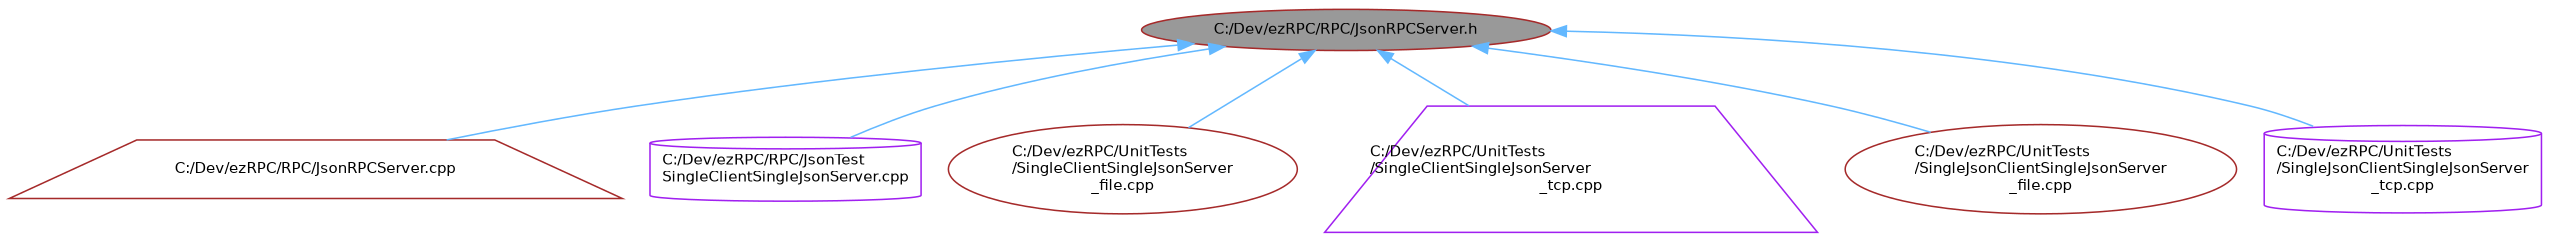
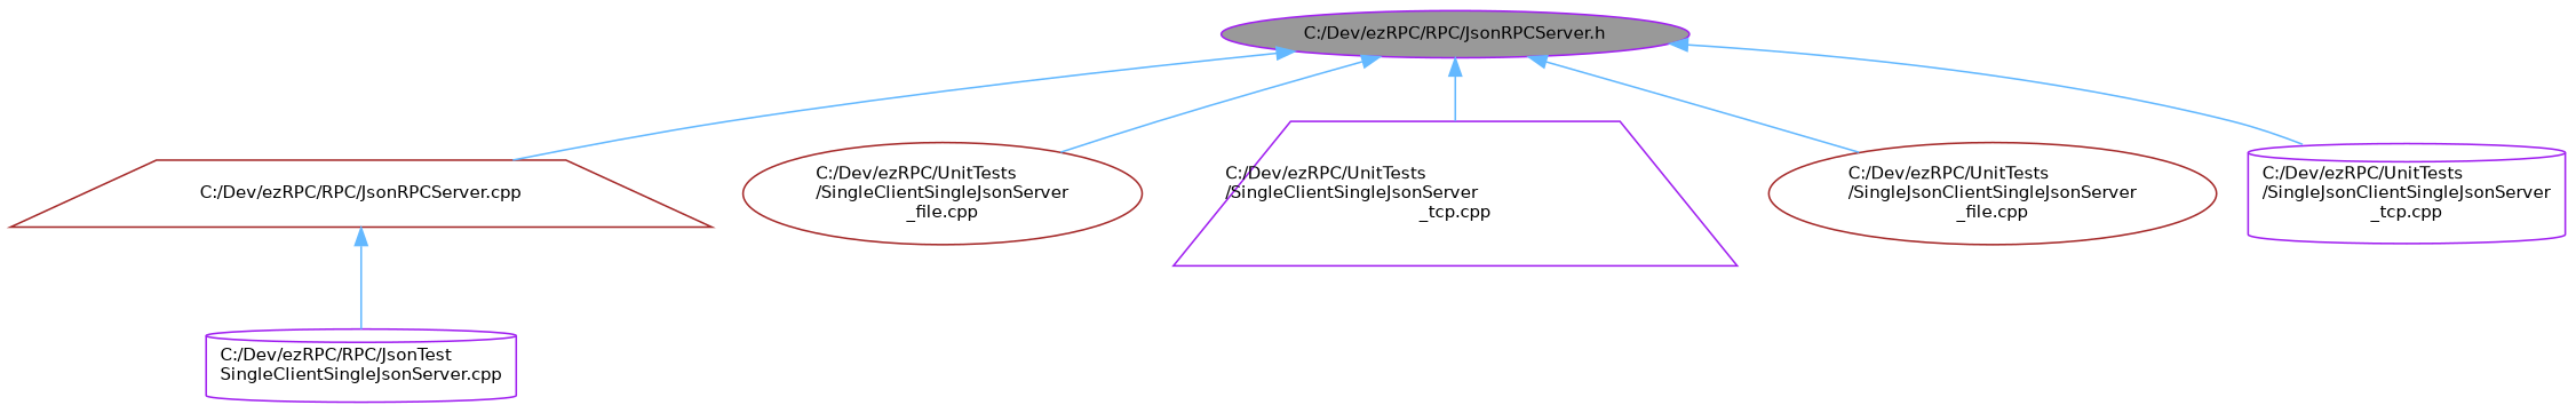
  digraph {
    node [color=brown fillcolor=white fontname=Helvetica fontsize=10 shape=ellipse style=filled]
    edge [color=steelblue1 dir=back fontname=Helvetica fontsize=10 labelfontname=Helvetica labelfontsize=10 style=solid]
-   n1 [fillcolor=grey60 fontcolor=black height=0.2 label="C:/Dev/ezRPC/RPC/JsonRPCServer.h" width=0.4]
+   n1 [color=purple fillcolor=grey60 fontcolor=black height=0.2 label="C:/Dev/ezRPC/RPC/JsonRPCServer.h" width=0.4]
    n2 [height=0.2 label="C:/Dev/ezRPC/RPC/JsonRPCServer.cpp" shape=trapezium width=0.4]
    n3 [color=purple height=0.2 label="C:/Dev/ezRPC/RPC/JsonTest\lSingleClientSingleJsonServer.cpp" shape=cylinder width=0.4]
    n4 [height=0.2 label="C:/Dev/ezRPC/UnitTests\l/SingleClientSingleJsonServer\l_file.cpp" width=0.4]
    n5 [color=purple height=0.2 label="C:/Dev/ezRPC/UnitTests\l/SingleClientSingleJsonServer\l_tcp.cpp" shape=trapezium width=0.4]
    n6 [height=0.2 label="C:/Dev/ezRPC/UnitTests\l/SingleJsonClientSingleJsonServer\l_file.cpp" width=0.4]
    n7 [color=purple height=0.2 label="C:/Dev/ezRPC/UnitTests\l/SingleJsonClientSingleJsonServer\l_tcp.cpp" shape=cylinder width=0.4]
    n1 -> n2
-   n1 -> n3
+   n2 -> n3
    n1 -> n4
    n1 -> n5
    n1 -> n6
    n1 -> n7
  }
